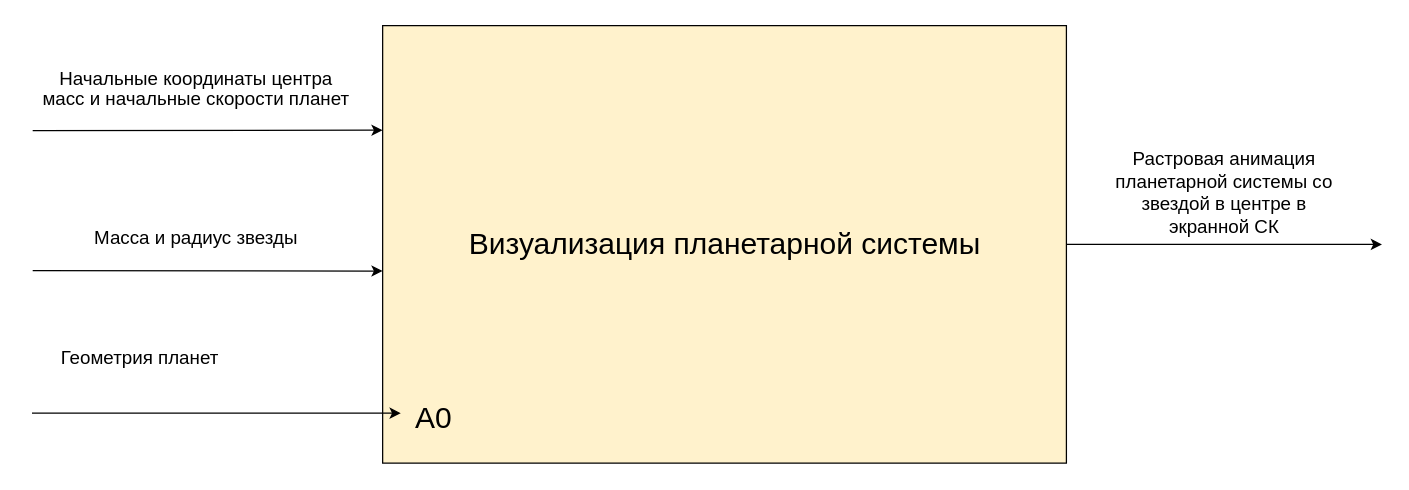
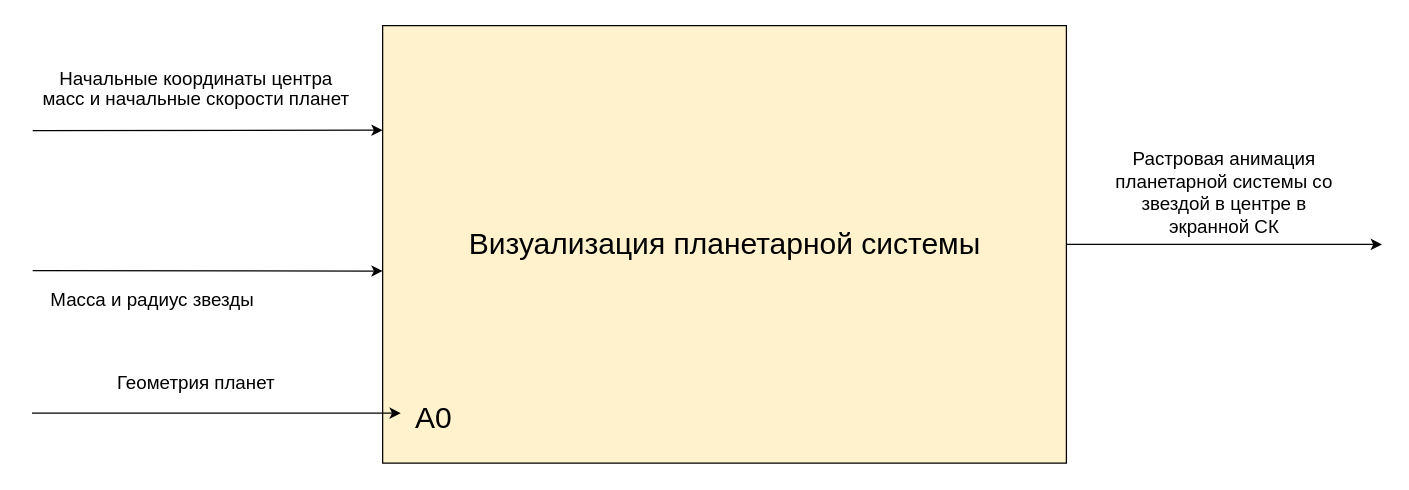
  <mxCell id="0" />
  <mxCell id="1" parent="0" />
  <mxCell id="2" value="&lt;font style=&quot;font-size: 24px;&quot;&gt;Визуализация планетарной системы&lt;/font&gt;" style="rounded=0;whiteSpace=wrap;html=1;fillColor=#fff2cc;" parent="1" vertex="1"><mxGeometry x="305.519" y="20" width="547.013" height="350" as="geometry" /></mxCell>
  <mxCell id="3" value="А0" style="text;html=1;align=center;verticalAlign=middle;resizable=0;points=[];autosize=1;strokeColor=none;fillColor=none;fontSize=24;" parent="1" vertex="1"><mxGeometry x="320.519" y="314" width="50" height="40" as="geometry" /></mxCell>
  <mxCell id="4" value="" style="endArrow=classic;html=1;rounded=0;fontSize=24;entryX=-0.001;entryY=0.681;entryDx=0;entryDy=0;entryPerimeter=0;" parent="1" edge="1"><mxGeometry width="50" height="50" relative="1" as="geometry"><mxPoint x="25.55" y="216" as="sourcePoint" /><mxPoint x="305.522" y="216.35" as="targetPoint" /></mxGeometry></mxCell>
- <mxCell id="5" value="&lt;font style=&quot;font-size: 15px;&quot;&gt;Масса и радиус звезды&lt;/font&gt;" style="text;html=1;align=center;verticalAlign=middle;resizable=0;points=[];autosize=1;strokeColor=none;fillColor=none;fontSize=10;" parent="1" vertex="1"><mxGeometry x="60.548" y="174" width="190" height="30" as="geometry" /></mxCell>
+ <mxCell id="5" value="&lt;font style=&quot;font-size: 15px;&quot;&gt;Масса и радиус звезды&lt;/font&gt;" style="text;html=1;align=center;verticalAlign=middle;resizable=0;points=[];autosize=1;strokeColor=none;fillColor=none;fontSize=10;" parent="1" vertex="1"><mxGeometry x="25.548" y="224" width="190" height="30" as="geometry" /></mxCell>
  <mxCell id="6" value="" style="endArrow=classic;html=1;rounded=0;fontSize=13;entryX=-0.001;entryY=0.359;entryDx=0;entryDy=0;entryPerimeter=0;" parent="1" edge="1"><mxGeometry width="50" height="50" relative="1" as="geometry"><mxPoint x="25.55" y="104" as="sourcePoint" /><mxPoint x="305.522" y="103.65" as="targetPoint" /></mxGeometry></mxCell>
  <mxCell id="7" value="&lt;font style=&quot;font-size: 15px; line-height: 1;&quot;&gt;Начальные координаты&amp;nbsp;центра &lt;br style=&quot;&quot;&gt;масс и начальные скорости планет&lt;/font&gt;" style="text;html=1;align=center;verticalAlign=middle;resizable=0;points=[];autosize=1;strokeColor=none;fillColor=none;fontSize=10;" parent="1" vertex="1"><mxGeometry x="20.55" y="50" width="270" height="40" as="geometry" /></mxCell>
  <mxCell id="8" value="" style="endArrow=classic;html=1;rounded=0;fontSize=10;exitX=1;exitY=0.5;exitDx=0;exitDy=0;" parent="1" source="2" edge="1"><mxGeometry width="50" height="50" relative="1" as="geometry"><mxPoint x="754.351" y="118" as="sourcePoint" /><mxPoint x="1105" y="195" as="targetPoint" /></mxGeometry></mxCell>
  <mxCell id="9" value="&lt;font style=&quot;font-size: 15px;&quot;&gt;Растровая анимация планетарной системы со звездой в центре в экранной СК&lt;/font&gt;" style="text;html=1;strokeColor=none;fillColor=none;align=center;verticalAlign=middle;whiteSpace=wrap;rounded=0;fontSize=10;" parent="1" vertex="1"><mxGeometry x="880.584" y="132" width="196.364" height="42" as="geometry" /></mxCell>
  <mxCell id="10" value="" style="endArrow=classic;html=1;rounded=0;entryX=-0.01;entryY=0.4;entryDx=0;entryDy=0;entryPerimeter=0;" edge="1" parent="1" target="3"><mxGeometry width="50" height="50" relative="1" as="geometry"><mxPoint x="25" y="330" as="sourcePoint" /><mxPoint x="495" y="130" as="targetPoint" /></mxGeometry></mxCell>
- <mxCell id="11" value="&lt;font style=&quot;font-size: 15px;&quot;&gt;Геометрия планет&lt;/font&gt;" style="text;html=1;align=center;verticalAlign=middle;resizable=0;points=[];autosize=1;strokeColor=none;fillColor=none;fontSize=10;" vertex="1" parent="1"><mxGeometry x="35.548" y="270" width="150" height="30" as="geometry" /></mxCell>
+ <mxCell id="11" value="&lt;font style=&quot;font-size: 15px;&quot;&gt;Геометрия планет&lt;/font&gt;" style="text;html=1;align=center;verticalAlign=middle;resizable=0;points=[];autosize=1;strokeColor=none;fillColor=none;fontSize=10;" vertex="1" parent="1"><mxGeometry x="80.548" y="290" width="150" height="30" as="geometry" /></mxCell>
